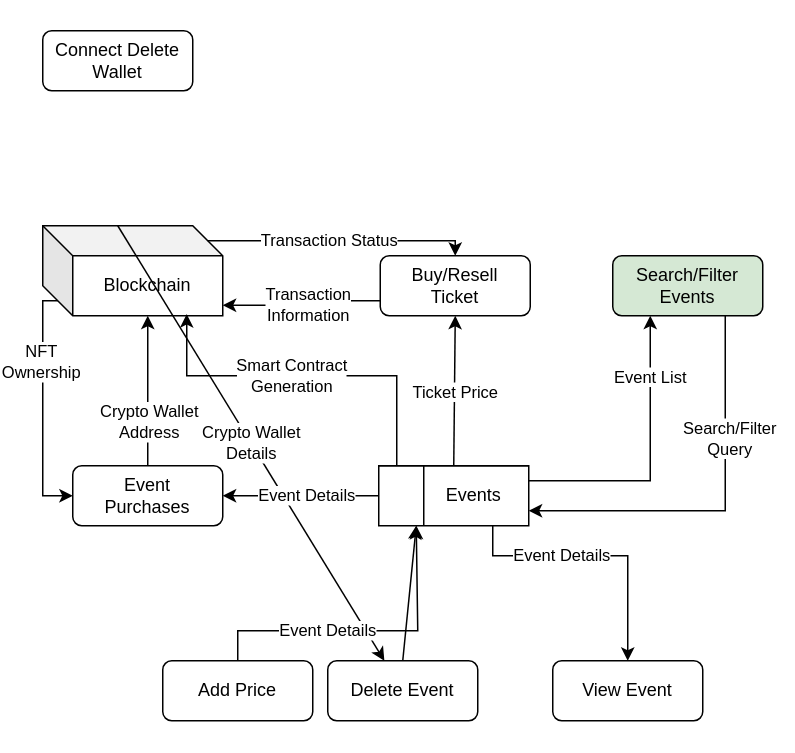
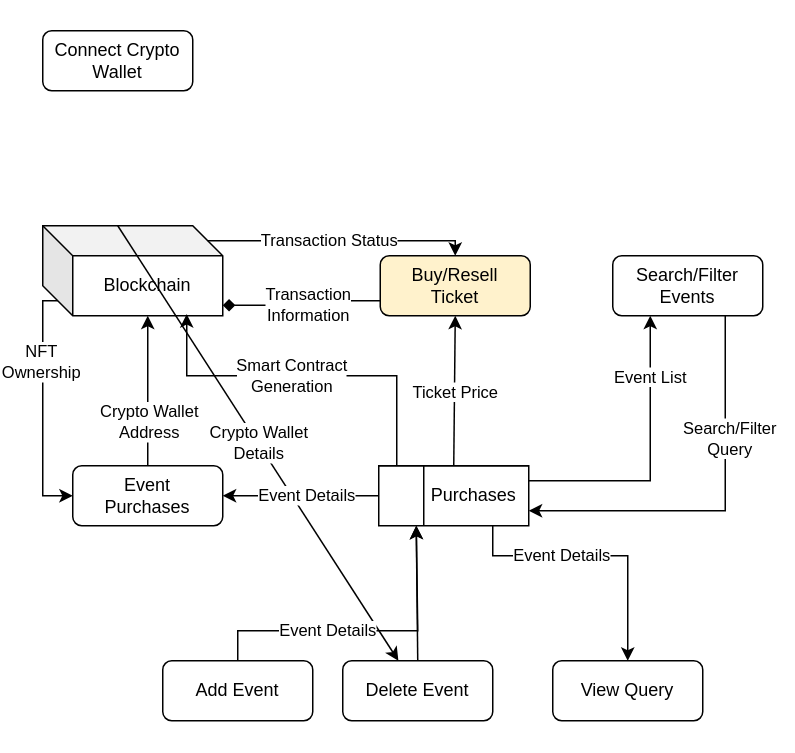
  <mxCell id="0" />
  <mxCell id="1" parent="0" />
- <mxCell id="2" style="edgeStyle=orthogonalEdgeStyle;rounded=0;orthogonalLoop=1;jettySize=auto;html=1;exitX=0;exitY=0.75;exitDx=0;exitDy=0;entryX=1;entryY=0.883;entryDx=0;entryDy=0;entryPerimeter=0;" edge="1" parent="1" source="4" target="8"><mxGeometry relative="1" as="geometry" /></mxCell>
+ <mxCell id="2" style="edgeStyle=orthogonalEdgeStyle;rounded=0;orthogonalLoop=1;jettySize=auto;html=1;exitX=0;exitY=0.75;exitDx=0;exitDy=0;entryX=1;entryY=0.883;entryDx=0;entryDy=0;entryPerimeter=0;endArrow=diamond;" edge="1" parent="1" source="4" target="8"><mxGeometry relative="1" as="geometry" /></mxCell>
  <mxCell id="3" value="Transaction&lt;br&gt;Information" style="edgeLabel;html=1;align=center;verticalAlign=middle;resizable=0;points=[];" vertex="1" connectable="0" parent="2"><mxGeometry x="0.105" y="4" relative="1" as="geometry"><mxPoint x="9" y="-4" as="offset" /></mxGeometry></mxCell>
- <mxCell id="4" value="Buy/Resell&lt;br&gt;Ticket" style="rounded=1;whiteSpace=wrap;html=1;" vertex="1" parent="1"><mxGeometry x="245" y="170" width="100" height="40" as="geometry" /></mxCell>
- <mxCell id="5" value="Events" style="shape=internalStorage;whiteSpace=wrap;html=1;backgroundOutline=1;dx=30;dy=0;align=center;spacingLeft=27;" vertex="1" parent="1"><mxGeometry x="244" y="310" width="100" height="40" as="geometry" /></mxCell>
+ <mxCell id="4" value="Buy/Resell&lt;br&gt;Ticket" style="rounded=1;whiteSpace=wrap;html=1;fillColor=#fff2cc;" vertex="1" parent="1"><mxGeometry x="245" y="170" width="100" height="40" as="geometry" /></mxCell>
+ <mxCell id="5" value="Purchases" style="shape=internalStorage;whiteSpace=wrap;html=1;backgroundOutline=1;dx=30;dy=0;align=center;spacingLeft=27;" vertex="1" parent="1"><mxGeometry x="244" y="310" width="100" height="40" as="geometry" /></mxCell>
  <mxCell id="6" style="edgeStyle=orthogonalEdgeStyle;rounded=0;orthogonalLoop=1;jettySize=auto;html=1;exitX=0;exitY=0;exitDx=10;exitDy=50;exitPerimeter=0;entryX=0;entryY=0.5;entryDx=0;entryDy=0;" edge="1" parent="1" source="8" target="23"><mxGeometry relative="1" as="geometry"><Array as="points"><mxPoint x="20" y="200" /><mxPoint x="20" y="330" /></Array></mxGeometry></mxCell>
  <mxCell id="7" value="NFT&lt;br&gt;Ownership" style="edgeLabel;html=1;align=center;verticalAlign=middle;resizable=0;points=[];" vertex="1" connectable="0" parent="6"><mxGeometry x="0.013" y="-2" relative="1" as="geometry"><mxPoint y="-31" as="offset" /></mxGeometry></mxCell>
  <mxCell id="8" value="Blockchain" style="shape=cube;whiteSpace=wrap;html=1;boundedLbl=1;backgroundOutline=1;darkOpacity=0.05;darkOpacity2=0.1;" vertex="1" parent="1"><mxGeometry x="20" y="150" width="120" height="60" as="geometry" /></mxCell>
  <mxCell id="9" value="" style="endArrow=classic;html=1;rounded=0;exitX=0.5;exitY=0;exitDx=0;exitDy=0;entryX=0.5;entryY=1;entryDx=0;entryDy=0;" edge="1" parent="1" source="5" target="4"><mxGeometry width="50" height="50" relative="1" as="geometry"><mxPoint x="350" y="440" as="sourcePoint" /><mxPoint x="400" y="390" as="targetPoint" /></mxGeometry></mxCell>
  <mxCell id="10" value="Ticket Price" style="edgeLabel;html=1;align=center;verticalAlign=middle;resizable=0;points=[];" vertex="1" connectable="0" parent="9"><mxGeometry y="-2" relative="1" as="geometry"><mxPoint x="-2" as="offset" /></mxGeometry></mxCell>
- <mxCell id="11" value="Search/Filter&lt;br&gt;Events" style="rounded=1;whiteSpace=wrap;html=1;fillColor=#d5e8d4;" vertex="1" parent="1"><mxGeometry x="400" y="170" width="100" height="40" as="geometry" /></mxCell>
+ <mxCell id="11" value="Search/Filter&lt;br&gt;Events" style="rounded=1;whiteSpace=wrap;html=1;" vertex="1" parent="1"><mxGeometry x="400" y="170" width="100" height="40" as="geometry" /></mxCell>
  <mxCell id="12" value="" style="endArrow=classic;html=1;rounded=0;exitX=0.75;exitY=1;exitDx=0;exitDy=0;entryX=1;entryY=0.75;entryDx=0;entryDy=0;" edge="1" parent="1" source="11" target="5"><mxGeometry width="50" height="50" relative="1" as="geometry"><mxPoint x="350" y="420" as="sourcePoint" /><mxPoint x="400" y="370" as="targetPoint" /><Array as="points"><mxPoint x="475" y="340" /></Array></mxGeometry></mxCell>
  <mxCell id="13" value="Search/Filter&lt;br&gt;Query" style="edgeLabel;html=1;align=center;verticalAlign=middle;resizable=0;points=[];" vertex="1" connectable="0" parent="12"><mxGeometry x="-0.379" y="2" relative="1" as="geometry"><mxPoint as="offset" /></mxGeometry></mxCell>
  <mxCell id="14" value="" style="endArrow=classic;html=1;rounded=0;exitX=1;exitY=0.25;exitDx=0;exitDy=0;entryX=0.25;entryY=1;entryDx=0;entryDy=0;" edge="1" parent="1" source="5" target="11"><mxGeometry width="50" height="50" relative="1" as="geometry"><mxPoint x="350" y="420" as="sourcePoint" /><mxPoint x="400" y="370" as="targetPoint" /><Array as="points"><mxPoint x="425" y="320" /></Array></mxGeometry></mxCell>
  <mxCell id="15" value="Event List" style="edgeLabel;html=1;align=center;verticalAlign=middle;resizable=0;points=[];" vertex="1" connectable="0" parent="14"><mxGeometry x="0.466" y="1" relative="1" as="geometry"><mxPoint y="-11" as="offset" /></mxGeometry></mxCell>
  <mxCell id="16" value="" style="endArrow=classic;html=1;rounded=0;entryX=0.5;entryY=0;entryDx=0;entryDy=0;" edge="1" parent="1" target="4"><mxGeometry width="50" height="50" relative="1" as="geometry"><mxPoint x="130" y="160" as="sourcePoint" /><mxPoint x="400" y="370" as="targetPoint" /><Array as="points"><mxPoint x="295" y="160" /></Array></mxGeometry></mxCell>
  <mxCell id="17" value="Transaction Status" style="edgeLabel;html=1;align=center;verticalAlign=middle;resizable=0;points=[];" vertex="1" connectable="0" parent="16"><mxGeometry x="-0.211" relative="1" as="geometry"><mxPoint x="11" y="-1" as="offset" /></mxGeometry></mxCell>
- <mxCell id="18" value="View Event" style="rounded=1;whiteSpace=wrap;html=1;" vertex="1" parent="1"><mxGeometry x="360" y="440" width="100" height="40" as="geometry" /></mxCell>
+ <mxCell id="18" value="View Query" style="rounded=1;whiteSpace=wrap;html=1;" vertex="1" parent="1"><mxGeometry x="360" y="440" width="100" height="40" as="geometry" /></mxCell>
  <mxCell id="19" value="" style="endArrow=classic;html=1;rounded=0;entryX=0.5;entryY=0;entryDx=0;entryDy=0;" edge="1" parent="1" target="18"><mxGeometry width="50" height="50" relative="1" as="geometry"><mxPoint x="320" y="350" as="sourcePoint" /><mxPoint x="305" y="220" as="targetPoint" /><Array as="points"><mxPoint x="320" y="370" /><mxPoint x="410" y="370" /></Array></mxGeometry></mxCell>
  <mxCell id="20" value="Event Details" style="edgeLabel;html=1;align=center;verticalAlign=middle;resizable=0;points=[];" vertex="1" connectable="0" parent="19"><mxGeometry y="-2" relative="1" as="geometry"><mxPoint x="-25" y="-3" as="offset" /></mxGeometry></mxCell>
- <mxCell id="21" value="Connect Delete&lt;br&gt;Wallet" style="rounded=1;whiteSpace=wrap;html=1;" vertex="1" parent="1"><mxGeometry x="20" y="20" width="100" height="40" as="geometry" /></mxCell>
+ <mxCell id="21" value="Connect Crypto&lt;br&gt;Wallet" style="rounded=1;whiteSpace=wrap;html=1;" vertex="1" parent="1"><mxGeometry x="20" y="20" width="100" height="40" as="geometry" /></mxCell>
  <mxCell id="22" value="Crypto Wallet&lt;br&gt;Details" style="endArrow=classic;html=1;rounded=0;exitX=0;exitY=0;exitDx=50;exitDy=0;exitPerimeter=0;" edge="1" parent="1" source="8" target="29"><mxGeometry width="50" height="50" relative="1" as="geometry"><mxPoint x="350" y="420" as="sourcePoint" /><mxPoint x="400" y="370" as="targetPoint" /></mxGeometry></mxCell>
  <mxCell id="23" value="Event&lt;br&gt;Purchases" style="rounded=1;whiteSpace=wrap;html=1;" vertex="1" parent="1"><mxGeometry x="40" y="310" width="100" height="40" as="geometry" /></mxCell>
  <mxCell id="24" value="" style="endArrow=classic;html=1;rounded=0;exitX=0.5;exitY=0;exitDx=0;exitDy=0;entryX=0;entryY=0;entryDx=70;entryDy=60;entryPerimeter=0;" edge="1" parent="1" source="23" target="8"><mxGeometry width="50" height="50" relative="1" as="geometry"><mxPoint x="240" y="410" as="sourcePoint" /><mxPoint x="290" y="360" as="targetPoint" /></mxGeometry></mxCell>
  <mxCell id="25" value="Crypto Wallet&lt;br&gt;Address" style="edgeLabel;html=1;align=center;verticalAlign=middle;resizable=0;points=[];" vertex="1" connectable="0" parent="24"><mxGeometry x="0.36" y="-1" relative="1" as="geometry"><mxPoint x="-1" y="38" as="offset" /></mxGeometry></mxCell>
  <mxCell id="26" value="" style="endArrow=classic;html=1;rounded=0;exitX=0;exitY=0.5;exitDx=0;exitDy=0;entryX=1;entryY=0.5;entryDx=0;entryDy=0;" edge="1" parent="1" source="5" target="23"><mxGeometry width="50" height="50" relative="1" as="geometry"><mxPoint x="240" y="410" as="sourcePoint" /><mxPoint x="290" y="360" as="targetPoint" /></mxGeometry></mxCell>
  <mxCell id="27" value="Event Details" style="edgeLabel;html=1;align=center;verticalAlign=middle;resizable=0;points=[];" vertex="1" connectable="0" parent="26"><mxGeometry x="0.404" y="1" relative="1" as="geometry"><mxPoint x="24" y="-2" as="offset" /></mxGeometry></mxCell>
- <mxCell id="28" value="Add Price" style="rounded=1;whiteSpace=wrap;html=1;" vertex="1" parent="1"><mxGeometry x="100" y="440" width="100" height="40" as="geometry" /></mxCell>
- <mxCell id="29" value="Delete Event" style="rounded=1;whiteSpace=wrap;html=1;" vertex="1" parent="1"><mxGeometry x="210" y="440" width="100" height="40" as="geometry" /></mxCell>
+ <mxCell id="28" value="Add Event" style="rounded=1;whiteSpace=wrap;html=1;" vertex="1" parent="1"><mxGeometry x="100" y="440" width="100" height="40" as="geometry" /></mxCell>
+ <mxCell id="29" value="Delete Event" style="rounded=1;whiteSpace=wrap;html=1;" vertex="1" parent="1"><mxGeometry x="220" y="440" width="100" height="40" as="geometry" /></mxCell>
  <mxCell id="30" value="" style="endArrow=classic;html=1;rounded=0;exitX=0.5;exitY=0;exitDx=0;exitDy=0;entryX=0.25;entryY=1;entryDx=0;entryDy=0;" edge="1" parent="1" source="29" target="5"><mxGeometry width="50" height="50" relative="1" as="geometry"><mxPoint x="230" y="410" as="sourcePoint" /><mxPoint x="280" y="360" as="targetPoint" /></mxGeometry></mxCell>
  <mxCell id="31" value="" style="endArrow=classic;html=1;rounded=0;exitX=0.5;exitY=0;exitDx=0;exitDy=0;entryX=0.25;entryY=1;entryDx=0;entryDy=0;" edge="1" parent="1" source="28" target="5"><mxGeometry width="50" height="50" relative="1" as="geometry"><mxPoint x="230" y="410" as="sourcePoint" /><mxPoint x="280" y="360" as="targetPoint" /><Array as="points"><mxPoint x="150" y="420" /><mxPoint x="270" y="420" /></Array></mxGeometry></mxCell>
  <mxCell id="32" value="Event Details" style="edgeLabel;html=1;align=center;verticalAlign=middle;resizable=0;points=[];" vertex="1" connectable="0" parent="31"><mxGeometry x="-0.372" y="1" relative="1" as="geometry"><mxPoint x="13" as="offset" /></mxGeometry></mxCell>
  <mxCell id="33" value="" style="endArrow=classic;html=1;rounded=0;exitX=0.12;exitY=-0.008;exitDx=0;exitDy=0;exitPerimeter=0;entryX=0.8;entryY=0.981;entryDx=0;entryDy=0;entryPerimeter=0;" edge="1" parent="1" source="5" target="8"><mxGeometry width="50" height="50" relative="1" as="geometry"><mxPoint x="320" y="300" as="sourcePoint" /><mxPoint x="370" y="250" as="targetPoint" /><Array as="points"><mxPoint x="256" y="250" /><mxPoint x="116" y="250" /></Array></mxGeometry></mxCell>
  <mxCell id="34" value="Smart Contract&lt;br&gt;Generation" style="edgeLabel;html=1;align=center;verticalAlign=middle;resizable=0;points=[];" vertex="1" connectable="0" parent="33"><mxGeometry x="0.188" y="-1" relative="1" as="geometry"><mxPoint x="13" as="offset" /></mxGeometry></mxCell>
